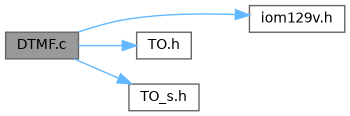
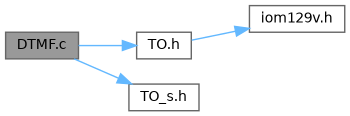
  digraph {
    rankdir=LR
    node [color=grey40 fillcolor=white fontname=Helvetica fontsize=10 shape=box style=filled]
    edge [color=steelblue1 fontname=Helvetica fontsize=10 labelfontname=Helvetica labelfontsize=10 style=solid]
    n1 [color=gray40 fillcolor=grey60 fontcolor=black height=0.2 label="DTMF.c" width=0.4]
    n2 [height=0.2 label="iom129v.h" width=0.4]
    n3 [height=0.2 label="TO.h" width=0.4]
    n4 [height=0.2 label="TO_s.h" width=0.4]
-   n1 -> n2
+   n3 -> n2
    n1 -> n3
    n1 -> n4
  }
